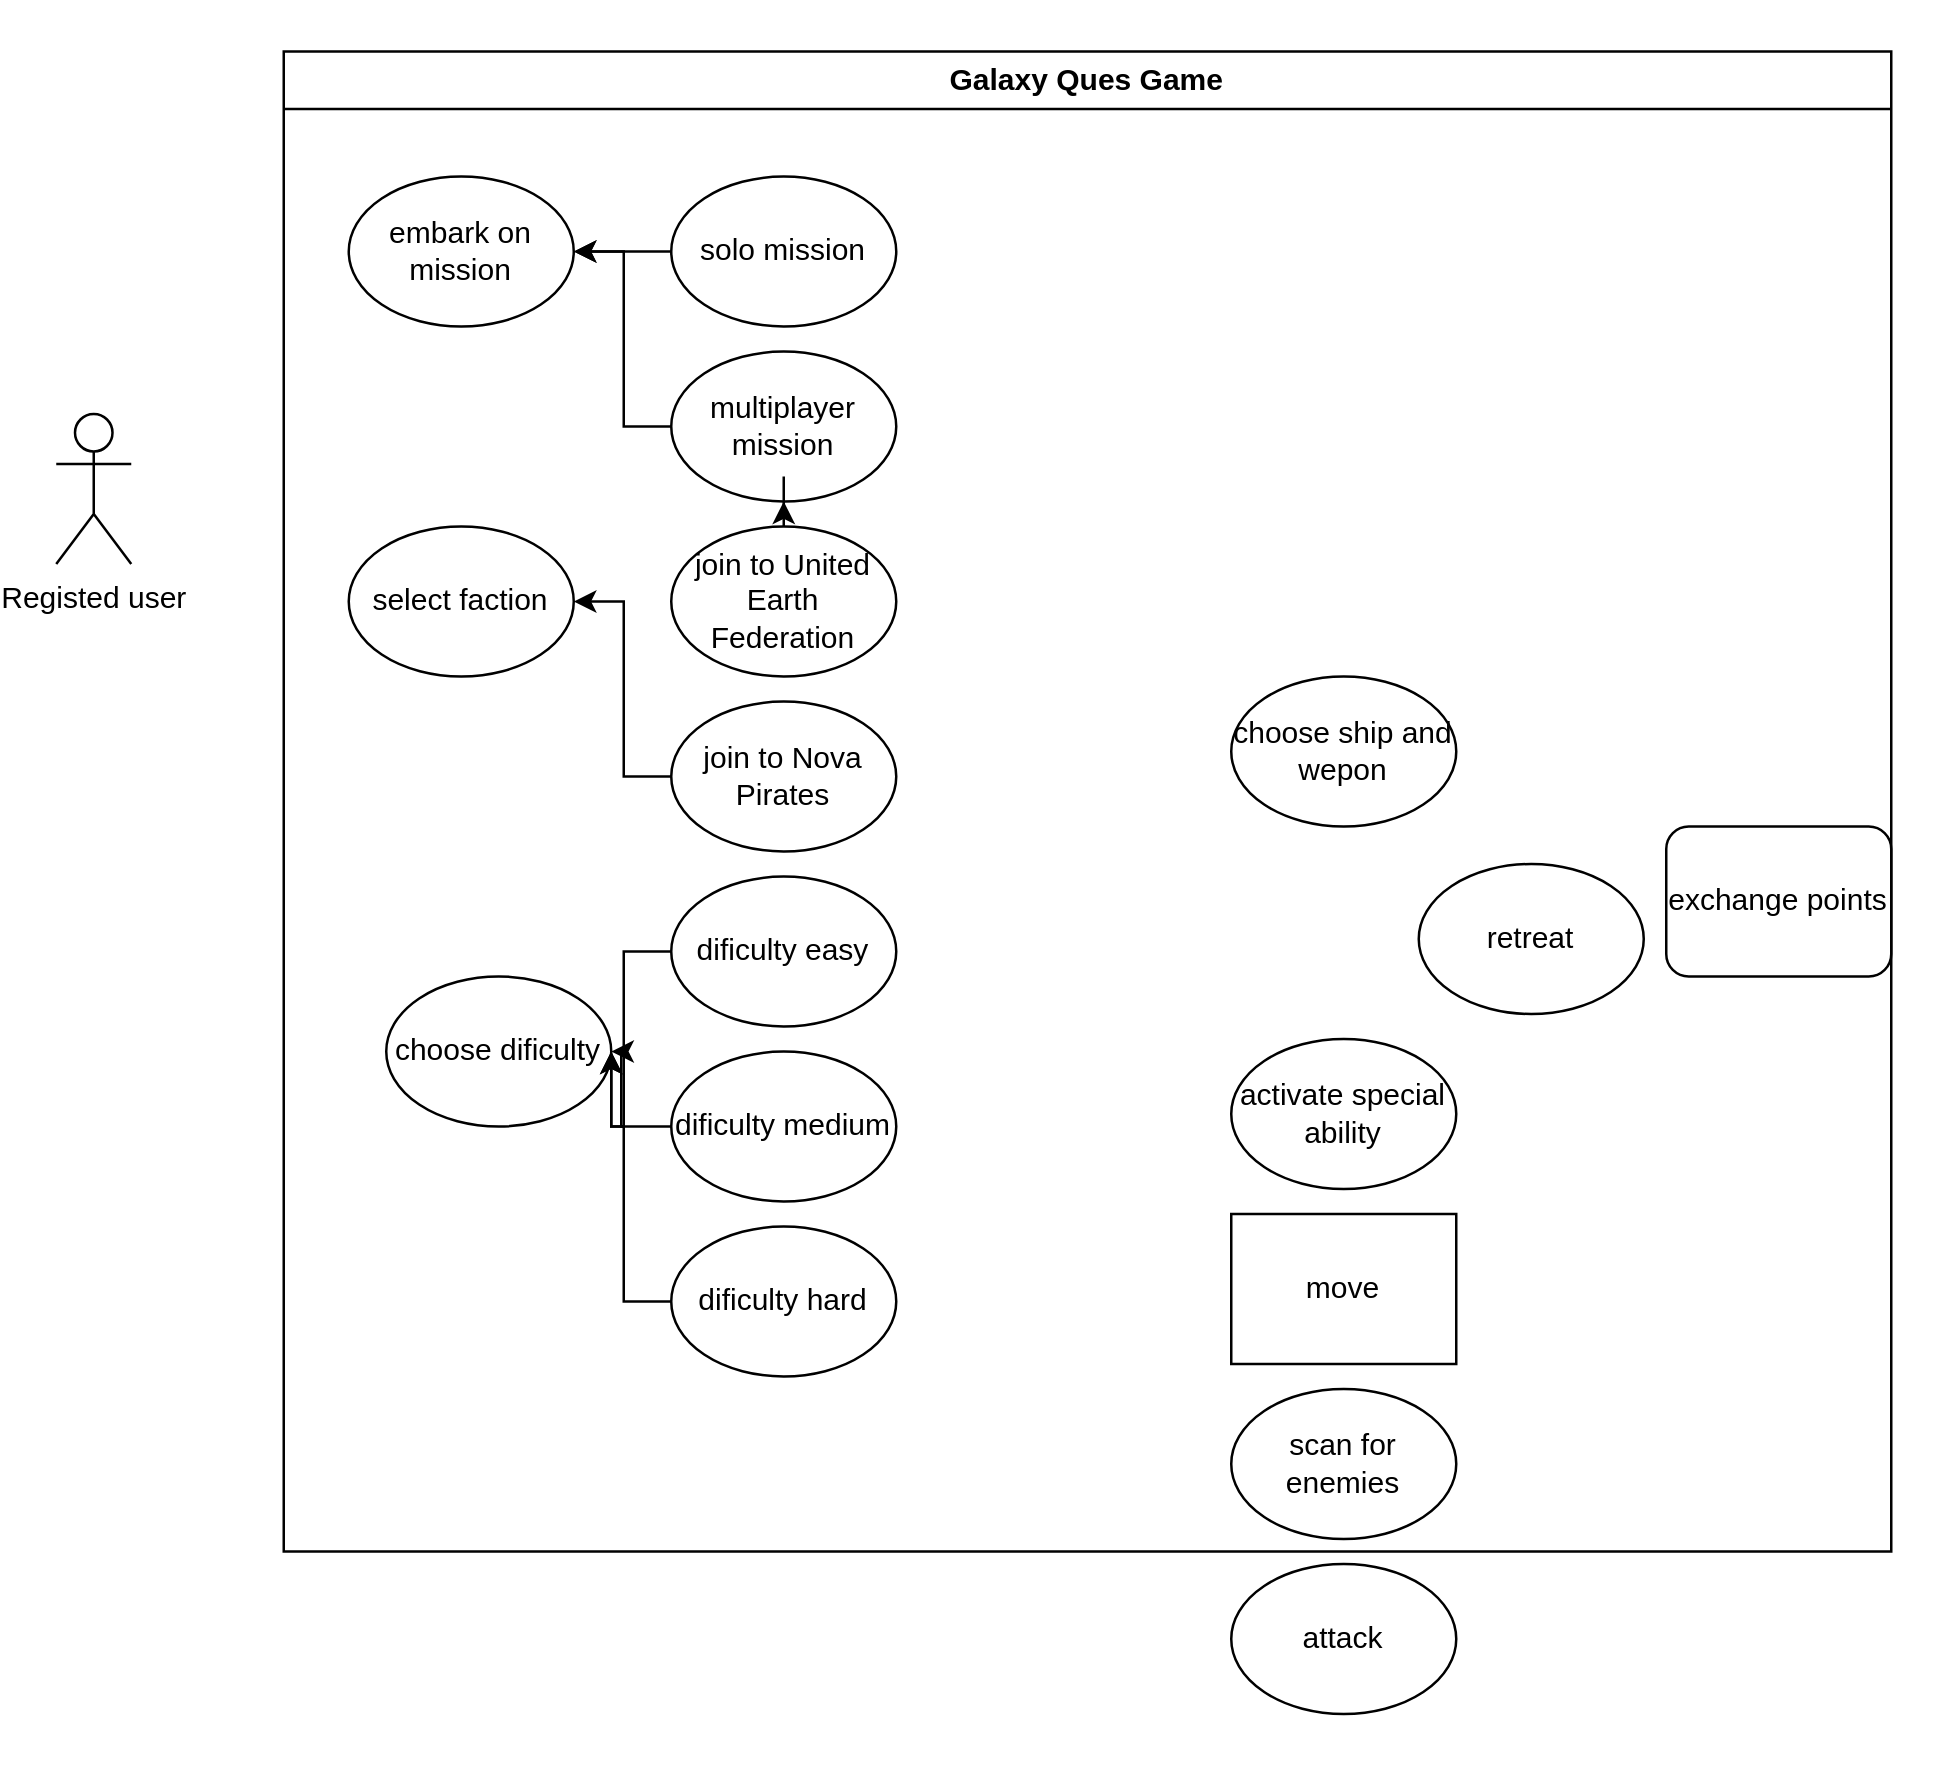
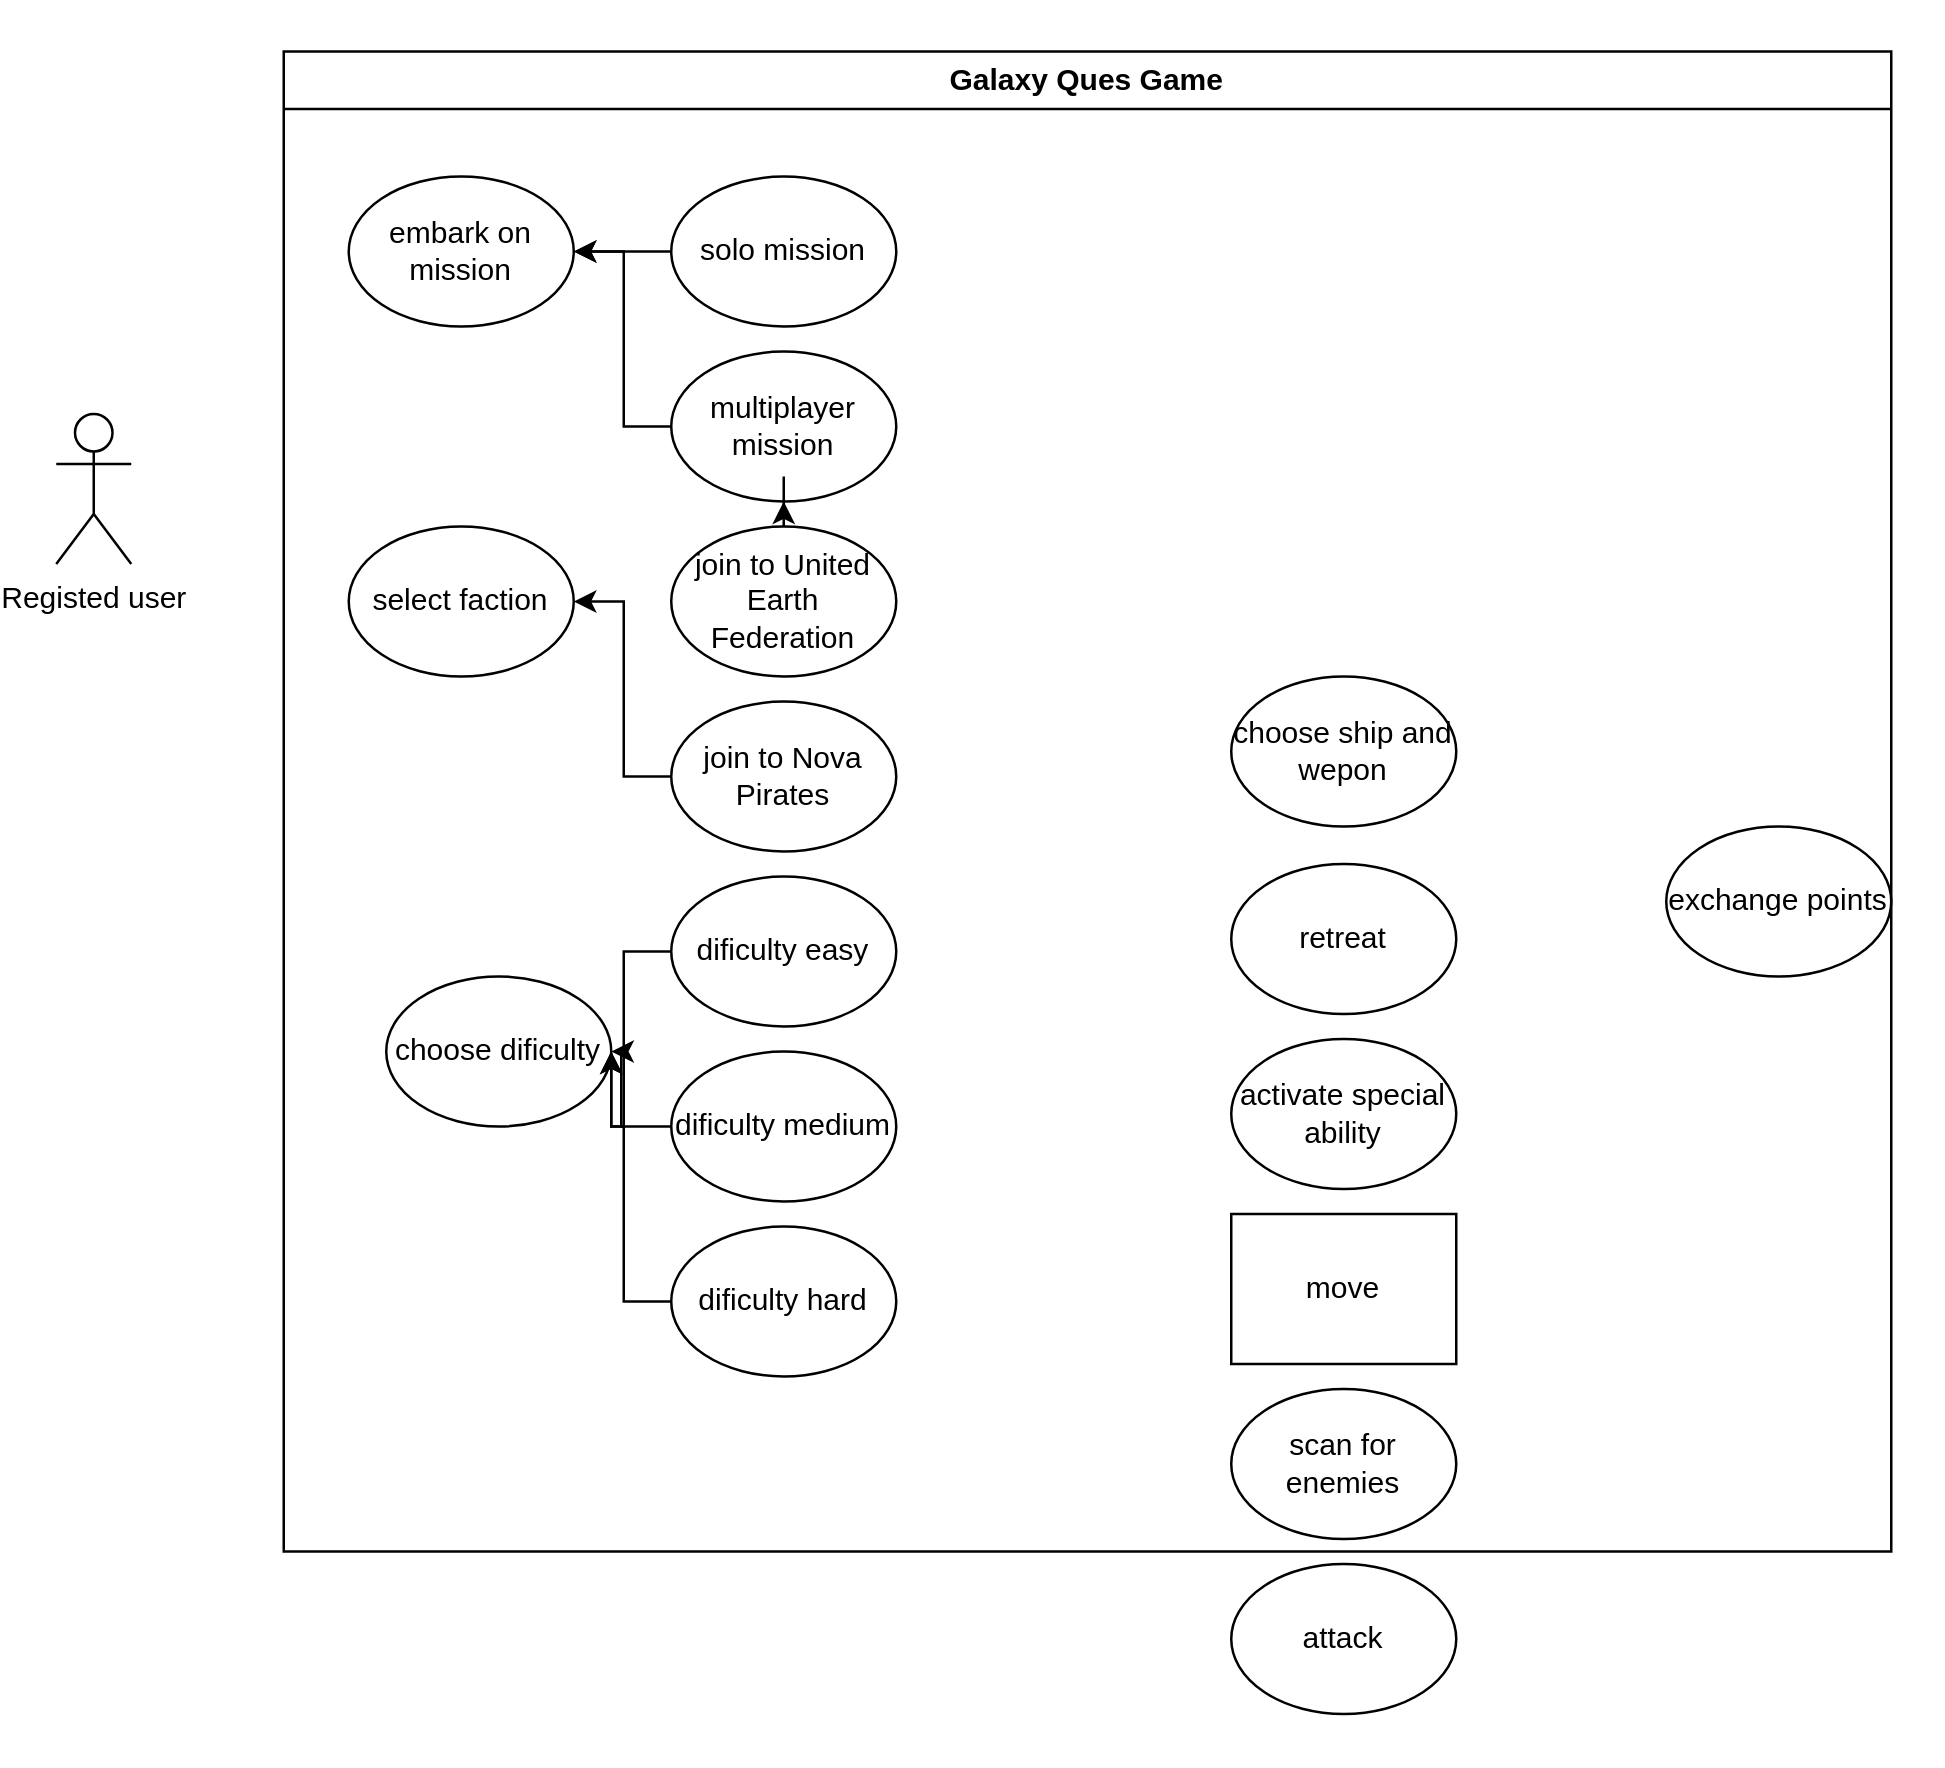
  <mxCell id="0" />
  <mxCell id="1" parent="0" />
  <mxCell id="2" value="Registed user" style="shape=umlActor;verticalLabelPosition=bottom;verticalAlign=top;html=1;" parent="1" vertex="1"><mxGeometry x="20" y="165" width="30" height="60" as="geometry" /></mxCell>
  <mxCell id="3" value="Galaxy Ques Game" style="swimlane;whiteSpace=wrap;html=1;swimlaneLine=1;strokeColor=default;fillColor=#FFFFFF;fillStyle=auto;" parent="1" vertex="1"><mxGeometry x="111" y="20" width="643" height="600" as="geometry"><mxRectangle x="220" y="110" width="130" height="30" as="alternateBounds" /></mxGeometry></mxCell>
  <mxCell id="4" value="embark on mission" style="ellipse;whiteSpace=wrap;html=1;" parent="3" vertex="1"><mxGeometry x="26" y="50" width="90" height="60" as="geometry" /></mxCell>
  <mxCell id="5" style="edgeStyle=orthogonalEdgeStyle;rounded=0;orthogonalLoop=1;jettySize=auto;html=1;entryX=1;entryY=0.5;entryDx=0;entryDy=0;" parent="3" source="6" target="4" edge="1"><mxGeometry relative="1" as="geometry" /></mxCell>
  <mxCell id="6" value="solo mission" style="ellipse;whiteSpace=wrap;html=1;" parent="3" vertex="1"><mxGeometry x="155" y="50" width="90" height="60" as="geometry" /></mxCell>
  <mxCell id="7" style="edgeStyle=orthogonalEdgeStyle;rounded=0;orthogonalLoop=1;jettySize=auto;html=1;entryX=1;entryY=0.5;entryDx=0;entryDy=0;" parent="3" source="8" target="4" edge="1"><mxGeometry relative="1" as="geometry"><Array as="points"><mxPoint x="136" y="150" /><mxPoint x="136" y="80" /></Array></mxGeometry></mxCell>
  <mxCell id="8" value="multiplayer mission" style="ellipse;whiteSpace=wrap;html=1;" parent="3" vertex="1"><mxGeometry x="155" y="120" width="90" height="60" as="geometry" /></mxCell>
  <mxCell id="9" value="select faction" style="ellipse;whiteSpace=wrap;html=1;" parent="3" vertex="1"><mxGeometry x="26" y="190" width="90" height="60" as="geometry" /></mxCell>
  <mxCell id="10" style="edgeStyle=orthogonalEdgeStyle;rounded=0;orthogonalLoop=1;jettySize=auto;html=1;" parent="3" source="11" target="8" edge="1"><mxGeometry relative="1" as="geometry" /></mxCell>
  <mxCell id="11" value="join to United Earth Federation" style="ellipse;whiteSpace=wrap;html=1;" parent="3" vertex="1"><mxGeometry x="155" y="190" width="90" height="60" as="geometry" /></mxCell>
  <mxCell id="12" style="edgeStyle=orthogonalEdgeStyle;rounded=0;orthogonalLoop=1;jettySize=auto;html=1;exitX=0.5;exitY=1;exitDx=0;exitDy=0;" parent="3" source="11" target="11" edge="1"><mxGeometry relative="1" as="geometry" /></mxCell>
  <mxCell id="13" style="edgeStyle=orthogonalEdgeStyle;rounded=0;orthogonalLoop=1;jettySize=auto;html=1;entryX=1;entryY=0.5;entryDx=0;entryDy=0;" parent="3" source="14" target="9" edge="1"><mxGeometry relative="1" as="geometry"><Array as="points"><mxPoint x="136" y="290" /><mxPoint x="136" y="220" /></Array></mxGeometry></mxCell>
  <mxCell id="14" value="join to Nova Pirates" style="ellipse;whiteSpace=wrap;html=1;" parent="3" vertex="1"><mxGeometry x="155" y="260" width="90" height="60" as="geometry" /></mxCell>
  <mxCell id="15" value="choose dificulty" style="ellipse;whiteSpace=wrap;html=1;" parent="3" vertex="1"><mxGeometry x="41" y="370" width="90" height="60" as="geometry" /></mxCell>
  <mxCell id="16" style="edgeStyle=orthogonalEdgeStyle;rounded=0;orthogonalLoop=1;jettySize=auto;html=1;entryX=1;entryY=0.5;entryDx=0;entryDy=0;" parent="3" source="17" target="15" edge="1"><mxGeometry relative="1" as="geometry"><Array as="points"><mxPoint x="136" y="360" /><mxPoint x="136" y="430" /></Array></mxGeometry></mxCell>
  <mxCell id="17" value="dificulty easy" style="ellipse;whiteSpace=wrap;html=1;" parent="3" vertex="1"><mxGeometry x="155" y="330" width="90" height="60" as="geometry" /></mxCell>
  <mxCell id="18" style="edgeStyle=orthogonalEdgeStyle;rounded=0;orthogonalLoop=1;jettySize=auto;html=1;entryX=1;entryY=0.5;entryDx=0;entryDy=0;" parent="3" source="19" target="15" edge="1"><mxGeometry relative="1" as="geometry" /></mxCell>
  <mxCell id="19" value="dificulty medium" style="ellipse;whiteSpace=wrap;html=1;" parent="3" vertex="1"><mxGeometry x="155" y="400" width="90" height="60" as="geometry" /></mxCell>
  <mxCell id="20" style="edgeStyle=orthogonalEdgeStyle;rounded=0;orthogonalLoop=1;jettySize=auto;html=1;entryX=1;entryY=0.5;entryDx=0;entryDy=0;" parent="3" source="21" target="15" edge="1"><mxGeometry relative="1" as="geometry"><Array as="points"><mxPoint x="136" y="500" /><mxPoint x="136" y="430" /></Array></mxGeometry></mxCell>
  <mxCell id="21" value="dificulty hard" style="ellipse;whiteSpace=wrap;html=1;" parent="3" vertex="1"><mxGeometry x="155" y="470" width="90" height="60" as="geometry" /></mxCell>
  <mxCell id="22" value="choose ship and wepon" style="ellipse;whiteSpace=wrap;html=1;" parent="3" vertex="1"><mxGeometry x="379" y="250" width="90" height="60" as="geometry" /></mxCell>
  <mxCell id="23" value="activate special ability" style="ellipse;whiteSpace=wrap;html=1;" parent="3" vertex="1"><mxGeometry x="379" y="395" width="90" height="60" as="geometry" /></mxCell>
- <mxCell id="24" value="retreat" style="ellipse;whiteSpace=wrap;html=1;" parent="3" vertex="1"><mxGeometry x="454" y="325" width="90" height="60" as="geometry" /></mxCell>
+ <mxCell id="24" value="retreat" style="ellipse;whiteSpace=wrap;html=1;" parent="3" vertex="1"><mxGeometry x="379" y="325" width="90" height="60" as="geometry" /></mxCell>
  <mxCell id="25" value="scan for enemies" style="ellipse;whiteSpace=wrap;html=1;" parent="3" vertex="1"><mxGeometry x="379" y="535" width="90" height="60" as="geometry" /></mxCell>
  <mxCell id="26" value="move" style="whiteSpace=wrap;html=1;rounded=0;" parent="3" vertex="1"><mxGeometry x="379" y="465" width="90" height="60" as="geometry" /></mxCell>
  <mxCell id="27" value="attack" style="ellipse;whiteSpace=wrap;html=1;" parent="3" vertex="1"><mxGeometry x="379" y="605" width="90" height="60" as="geometry" /></mxCell>
- <mxCell id="28" value="exchange points" style="whiteSpace=wrap;html=1;rounded=1;" parent="3" vertex="1"><mxGeometry x="553" y="310" width="90" height="60" as="geometry" /></mxCell>
+ <mxCell id="28" value="exchange points" style="ellipse;whiteSpace=wrap;html=1;" parent="3" vertex="1"><mxGeometry x="553" y="310" width="90" height="60" as="geometry" /></mxCell>
